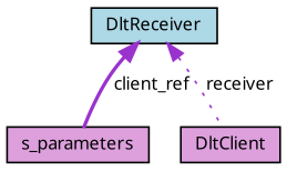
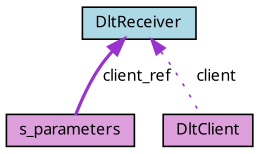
  digraph {
    fontname="Noto Sans"
    node [color=black fillcolor=plum fontname="Noto Sans" fontsize=10 shape=record style=filled]
    edge [color=darkorchid3 dir=back fontname="Noto Sans" fontsize=10 labelfontname=FreeSans labelfontsize=10]
    n1 [fontcolor=black height=0.2 label=s_parameters width=0.4]
    n2 [height=0.2 label=DltClient width=0.4]
    n3 [fillcolor=lightblue height=0.2 label=DltReceiver width=0.4]
    n3 -> n1 [label=" client_ref" style=bold]
-   n3 -> n2 [label=" receiver" style=dotted]
+   n3 -> n2 [label=" client" style=dotted]
  }
